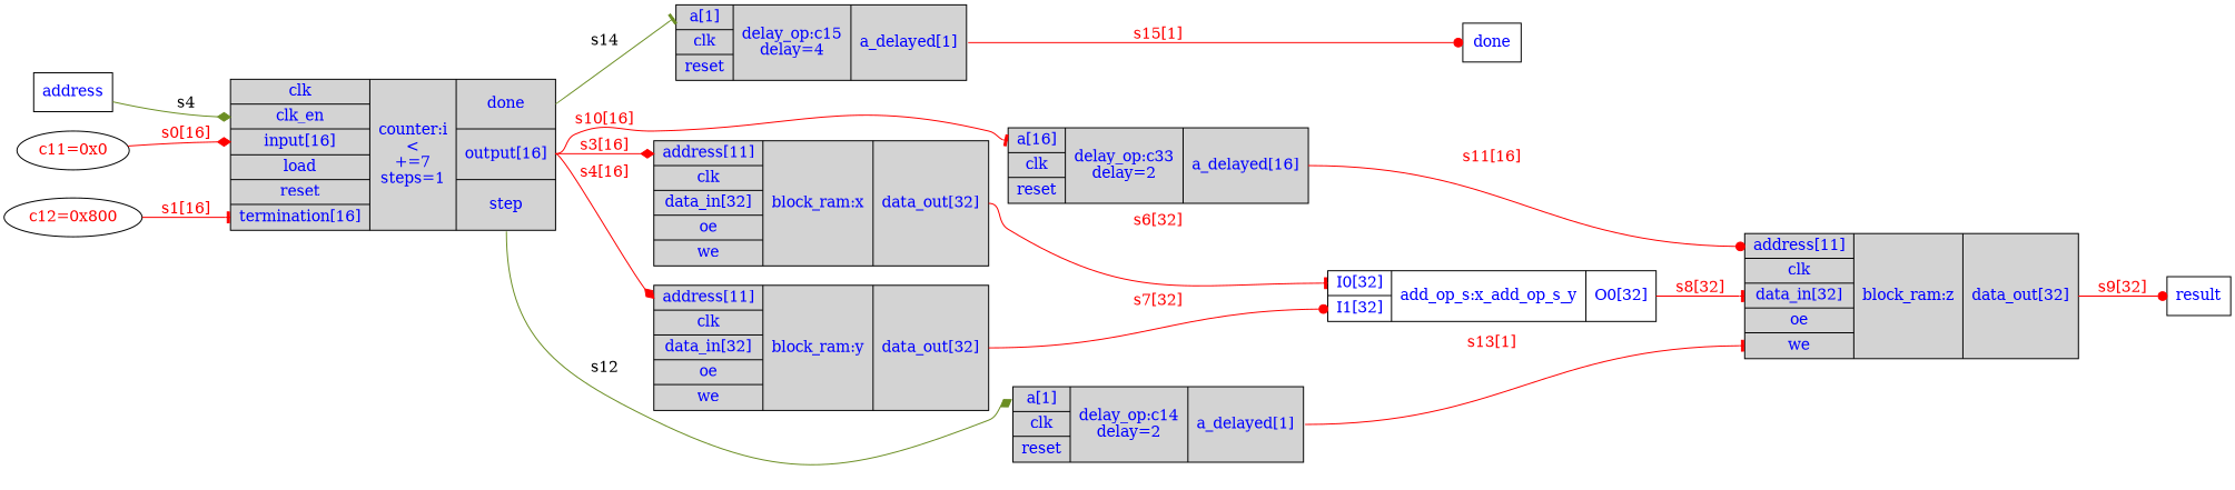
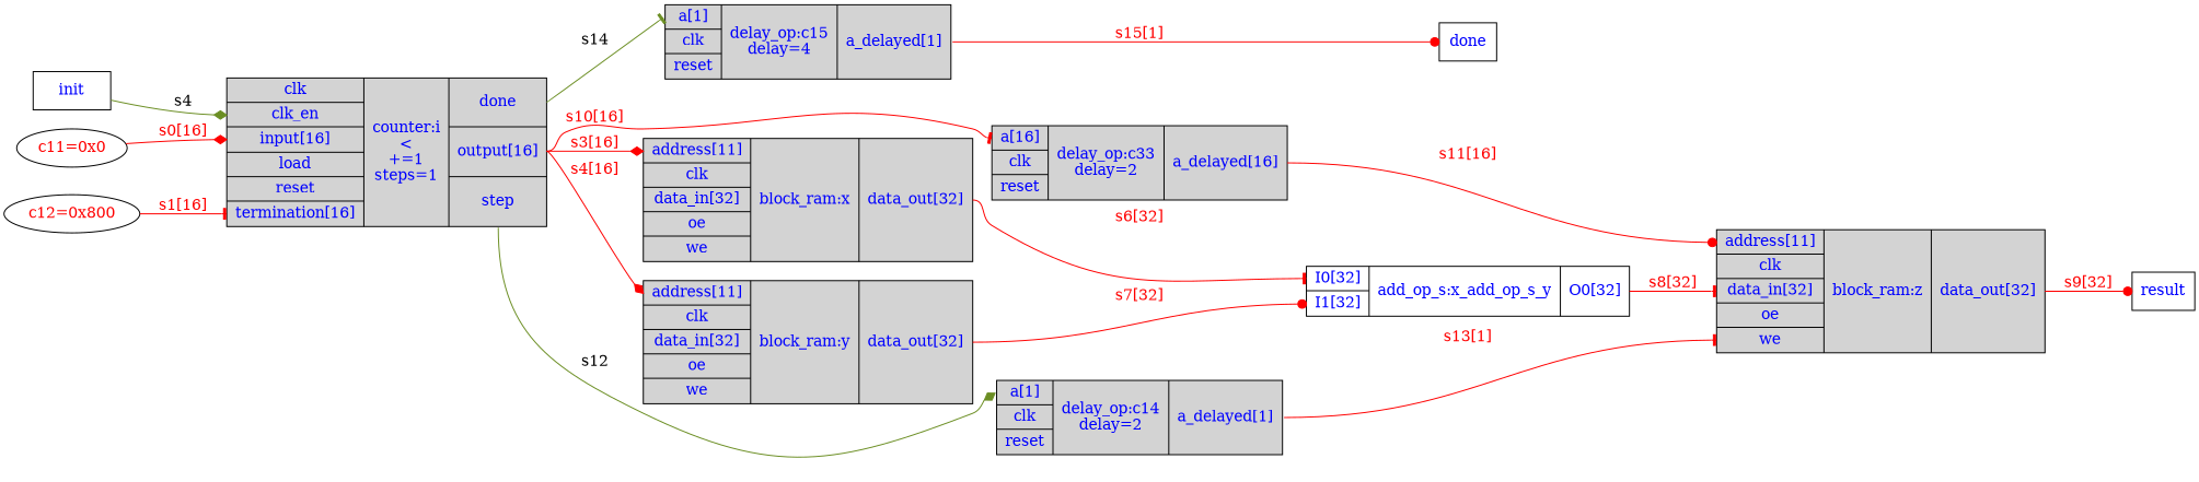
  digraph {
    rankdir=LR
    node [fontcolor=blue shape=record fillcolor=lightgray style=filled]
    edge [arrowhead=tee color=red fontcolor=red headport=address]
    n1 [label=result shape=msquare fillcolor="" style=""]
    n2 [label="{{<a>a[16]|<clk>clk|<reset>reset}|delay_op:c33\ndelay=2|{<a_delayed>a_delayed[16]}}"]
    n3 [label="{{<address>address[11]|<clk>clk|<data_in>data_in[32]|<oe>oe|<we>we}|block_ram:z|{<data_out>data_out[32]}}"]
    n4 [fontcolor=red label="c11=0x0" shape="" fillcolor="" style=""]
-   n5 [label="{{<clk>clk|<clk_en>clk_en|<input>input[16]|<load>load|<reset>reset|<termination>termination[16]}|counter:i\n\<\n+=7\nsteps=1|{<done>done|<output>output[16]|<step>step}}"]
+   n5 [label="{{<clk>clk|<clk_en>clk_en|<input>input[16]|<load>load|<reset>reset|<termination>termination[16]}|counter:i\n\<\n+=1\nsteps=1|{<done>done|<output>output[16]|<step>step}}"]
    n6 [label="{{<a>a[1]|<clk>clk|<reset>reset}|delay_op:c15\ndelay=4|{<a_delayed>a_delayed[1]}}"]
    n7 [label="{{<a>a[1]|<clk>clk|<reset>reset}|delay_op:c14\ndelay=2|{<a_delayed>a_delayed[1]}}"]
    n8 [label="{{<address>address[11]|<clk>clk|<data_in>data_in[32]|<oe>oe|<we>we}|block_ram:x|{<data_out>data_out[32]}}"]
    n9 [label="{{<address>address[11]|<clk>clk|<data_in>data_in[32]|<oe>oe|<we>we}|block_ram:y|{<data_out>data_out[32]}}"]
    n10 [label=done shape=msquare fillcolor="" style=""]
    n11 [fontcolor=red label="c12=0x800" shape="" fillcolor="" style=""]
    n12 [label="{{<I0>I0[32]|<I1>I1[32]}|add_op_s:x_add_op_s_y|{<O0>O0[32]}}" fillcolor="" style=""]
-   n13 [label=address shape=msquare fillcolor="" style=""]
+   n13 [label=init shape=msquare fillcolor="" style=""]
    n2 -> n3 [arrowhead=dot label="s11[16]" tailport=a_delayed]
    n3 -> n1 [arrowhead=dot label="s9[32]" tailport=data_out]
    n4 -> n5 [arrowhead=diamond headport=input label="s0[16]"]
    n5 -> n2 [headport=a label="s10[16]" tailport=output]
    n5 -> n6 [color=olivedrab headport=a label=s14 tailport=done fontcolor=""]
    n5 -> n7 [arrowhead=diamond color=olivedrab headport=a label=s12 tailport=step fontcolor=""]
    n5 -> n8 [arrowhead=diamond label="s3[16]" tailport=output]
    n5 -> n9 [arrowhead=diamond label="s4[16]" tailport=output]
    n6 -> n10 [arrowhead=dot label="s15[1]" tailport=a_delayed]
    n7 -> n3 [headport=we label="s13[1]" tailport=a_delayed]
    n8 -> n12 [headport=I0 label="s6[32]" tailport=data_out]
    n9 -> n12 [arrowhead=dot headport=I1 label="s7[32]" tailport=data_out]
    n11 -> n5 [headport=termination label="s1[16]"]
    n12 -> n3 [headport=data_in label="s8[32]" tailport=O0]
    n13 -> n5 [arrowhead=diamond color=olivedrab headport=clk_en label=s4 fontcolor=""]
  }
